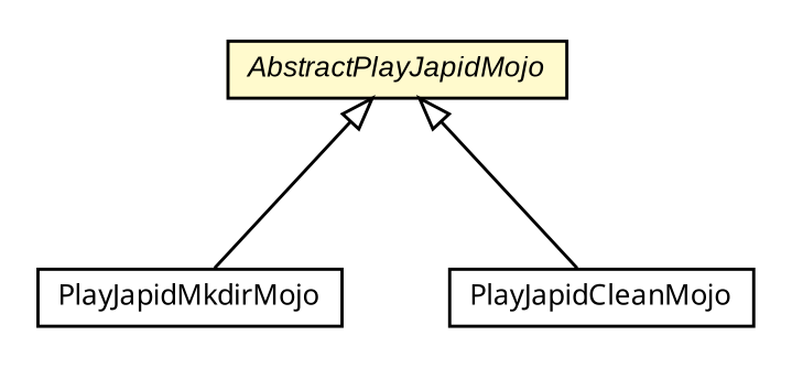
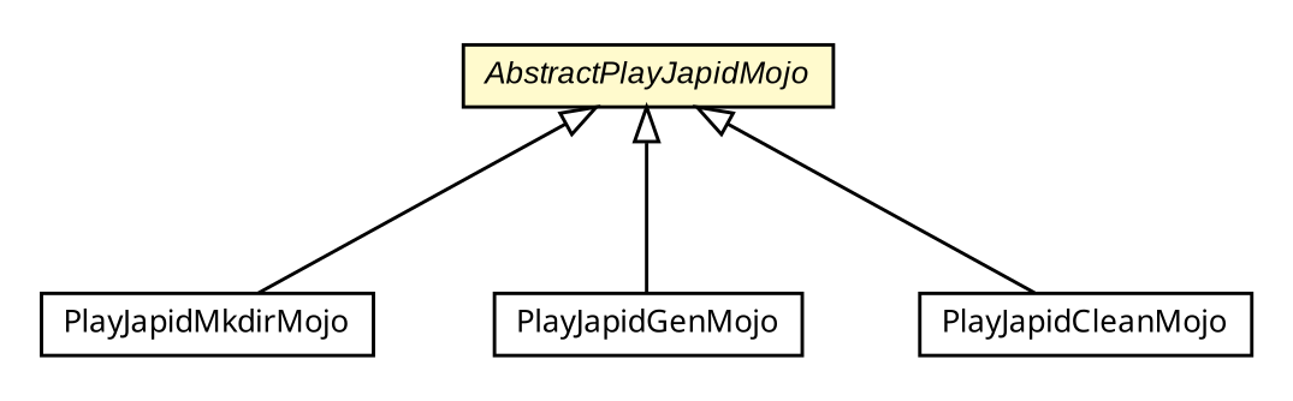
  digraph {
    fontname="Noto Sans"
    nodesep=0.25
    ranksep=0.5
    node [fontcolor=black fontname="Noto Sans" fontsize=9.0 shape=plaintext]
    edge [arrowtail=empty dir=back fontname="Noto Sans" fontsize=10 headport=p labelfontname=arial labelfontsize=10 tailport=p]
    n1 [label=<<table title="com.google.code.play.japid.PlayJapidMkdirMojo" border="0" cellborder="1" cellspacing="0" cellpadding="2" port="p" href="./PlayJapidMkdirMojo.html"> 		<tr><td><table border="0" cellspacing="0" cellpadding="1"> <tr><td align="center" balign="center"> PlayJapidMkdirMojo </td></tr> 		</table></td></tr> 		</table>>]
+   n2 [label=<<table title="com.google.code.play.japid.PlayJapidGenMojo" border="0" cellborder="1" cellspacing="0" cellpadding="2" port="p" href="./PlayJapidGenMojo.html"> 		<tr><td><table border="0" cellspacing="0" cellpadding="1"> <tr><td align="center" balign="center"> PlayJapidGenMojo </td></tr> 		</table></td></tr> 		</table>>]
    n3 [label=<<table title="com.google.code.play.japid.PlayJapidCleanMojo" border="0" cellborder="1" cellspacing="0" cellpadding="2" port="p" href="./PlayJapidCleanMojo.html"> 		<tr><td><table border="0" cellspacing="0" cellpadding="1"> <tr><td align="center" balign="center"> PlayJapidCleanMojo </td></tr> 		</table></td></tr> 		</table>>]
    n4 [label=<<table title="com.google.code.play.japid.AbstractPlayJapidMojo" border="0" cellborder="1" cellspacing="0" cellpadding="2" port="p" bgcolor="lemonChiffon" href="./AbstractPlayJapidMojo.html"> 		<tr><td><table border="0" cellspacing="0" cellpadding="1"> <tr><td align="center" balign="center"><font face="arial italic"> AbstractPlayJapidMojo </font></td></tr> 		</table></td></tr> 		</table>>]
    n4 -> n1
+   n4 -> n2
    n4 -> n3
  }
